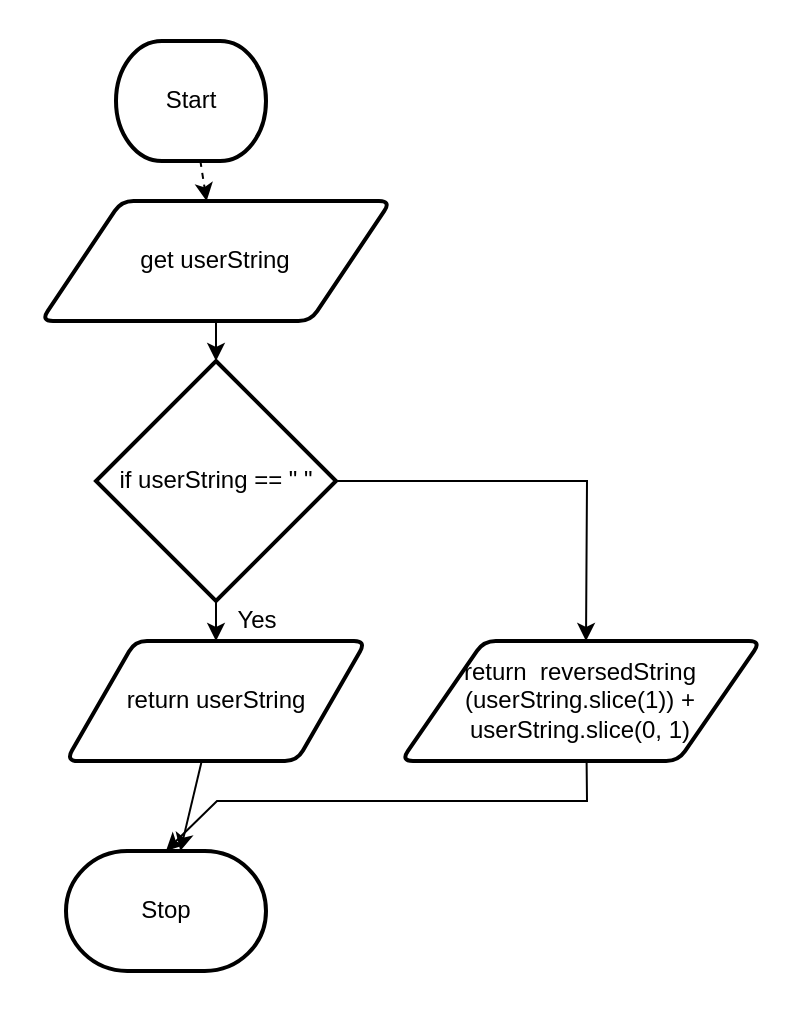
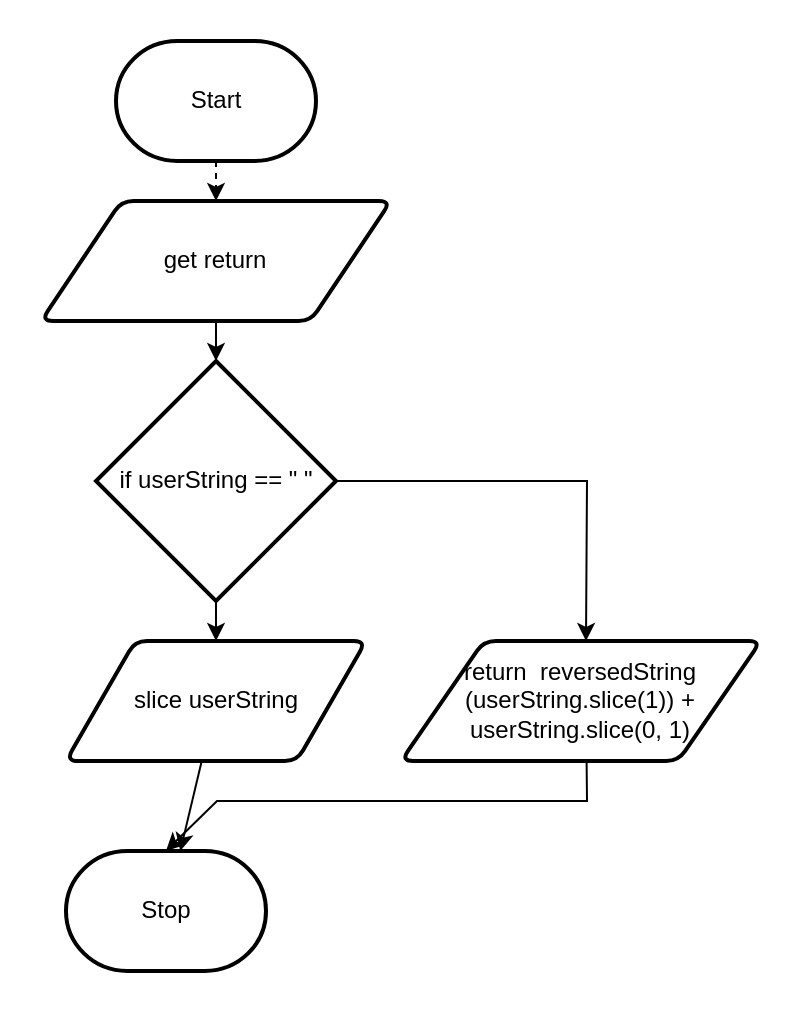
  <mxCell id="0" />
  <mxCell id="1" parent="0" />
  <mxCell id="2" value="" style="edgeStyle=none;html=1;dashed=1;" edge="1" parent="1" source="3" target="5"><mxGeometry relative="1" as="geometry" /></mxCell>
- <mxCell id="3" value="Start" style="strokeWidth=2;html=1;shape=mxgraph.flowchart.terminator;whiteSpace=wrap;" vertex="1" parent="1"><mxGeometry x="57.5" y="20" width="75" height="60" as="geometry" /></mxCell>
+ <mxCell id="3" value="Start" style="strokeWidth=2;html=1;shape=mxgraph.flowchart.terminator;whiteSpace=wrap;" vertex="1" parent="1"><mxGeometry x="57.5" y="20" width="100" height="60" as="geometry" /></mxCell>
  <mxCell id="4" value="" style="edgeStyle=none;html=1;" edge="1" parent="1" source="5"><mxGeometry relative="1" as="geometry"><mxPoint x="107.5" y="180" as="targetPoint" /></mxGeometry></mxCell>
- <mxCell id="5" value="get userString" style="shape=parallelogram;html=1;strokeWidth=2;perimeter=parallelogramPerimeter;whiteSpace=wrap;rounded=1;arcSize=12;size=0.23;" vertex="1" parent="1"><mxGeometry x="20" y="100" width="175" height="60" as="geometry" /></mxCell>
+ <mxCell id="5" value="get return" style="shape=parallelogram;html=1;strokeWidth=2;perimeter=parallelogramPerimeter;whiteSpace=wrap;rounded=1;arcSize=12;size=0.23;" vertex="1" parent="1"><mxGeometry x="20" y="100" width="175" height="60" as="geometry" /></mxCell>
  <mxCell id="6" value="" style="edgeStyle=none;html=1;" edge="1" parent="1" source="8" target="10"><mxGeometry relative="1" as="geometry" /></mxCell>
  <mxCell id="7" style="edgeStyle=none;html=1;entryX=0.5;entryY=0;entryDx=0;entryDy=0;fontFamily=Helvetica;fontColor=#000000;exitX=1;exitY=0.5;exitDx=0;exitDy=0;exitPerimeter=0;rounded=0;" edge="1" parent="1" source="8"><mxGeometry relative="1" as="geometry"><Array as="points"><mxPoint x="293" y="240" /></Array><mxPoint x="292.5" y="320" as="targetPoint" /></mxGeometry></mxCell>
  <mxCell id="8" value="if userString == &quot; &quot;" style="strokeWidth=2;html=1;shape=mxgraph.flowchart.decision;whiteSpace=wrap;" vertex="1" parent="1"><mxGeometry x="47.5" y="180" width="120" height="120" as="geometry" /></mxCell>
  <mxCell id="9" value="" style="edgeStyle=none;html=1;" edge="1" parent="1" source="10" target="11"><mxGeometry relative="1" as="geometry" /></mxCell>
- <mxCell id="10" value="return userString" style="shape=parallelogram;html=1;strokeWidth=2;perimeter=parallelogramPerimeter;whiteSpace=wrap;rounded=1;arcSize=12;size=0.23;" vertex="1" parent="1"><mxGeometry x="32.5" y="320" width="150" height="60" as="geometry" /></mxCell>
+ <mxCell id="10" value="slice userString" style="shape=parallelogram;html=1;strokeWidth=2;perimeter=parallelogramPerimeter;whiteSpace=wrap;rounded=1;arcSize=12;size=0.23;" vertex="1" parent="1"><mxGeometry x="32.5" y="320" width="150" height="60" as="geometry" /></mxCell>
  <mxCell id="11" value="Stop" style="strokeWidth=2;html=1;shape=mxgraph.flowchart.terminator;whiteSpace=wrap;" vertex="1" parent="1"><mxGeometry x="32.5" y="425" width="100" height="60" as="geometry" /></mxCell>
- <mxCell id="12" value="Yes" style="text;html=1;resizable=0;autosize=1;align=center;verticalAlign=middle;points=[];fillColor=none;strokeColor=none;rounded=0;" vertex="1" parent="1"><mxGeometry x="107.5" y="300" width="40" height="20" as="geometry" /></mxCell>
  <mxCell id="13" style="edgeStyle=none;html=1;entryX=0.5;entryY=0;entryDx=0;entryDy=0;entryPerimeter=0;rounded=0;" edge="1" parent="1" target="11"><mxGeometry relative="1" as="geometry"><Array as="points"><mxPoint x="293" y="400" /><mxPoint x="108" y="400" /></Array><mxPoint x="292.8" y="380" as="sourcePoint" /></mxGeometry></mxCell>
  <mxCell id="14" value="return&amp;nbsp; reversedString (userString.slice(1)) + userString.slice(0, 1)" style="shape=parallelogram;html=1;strokeWidth=2;perimeter=parallelogramPerimeter;whiteSpace=wrap;rounded=1;arcSize=12;size=0.23;" vertex="1" parent="1"><mxGeometry x="200" y="320" width="180" height="60" as="geometry" /></mxCell>
